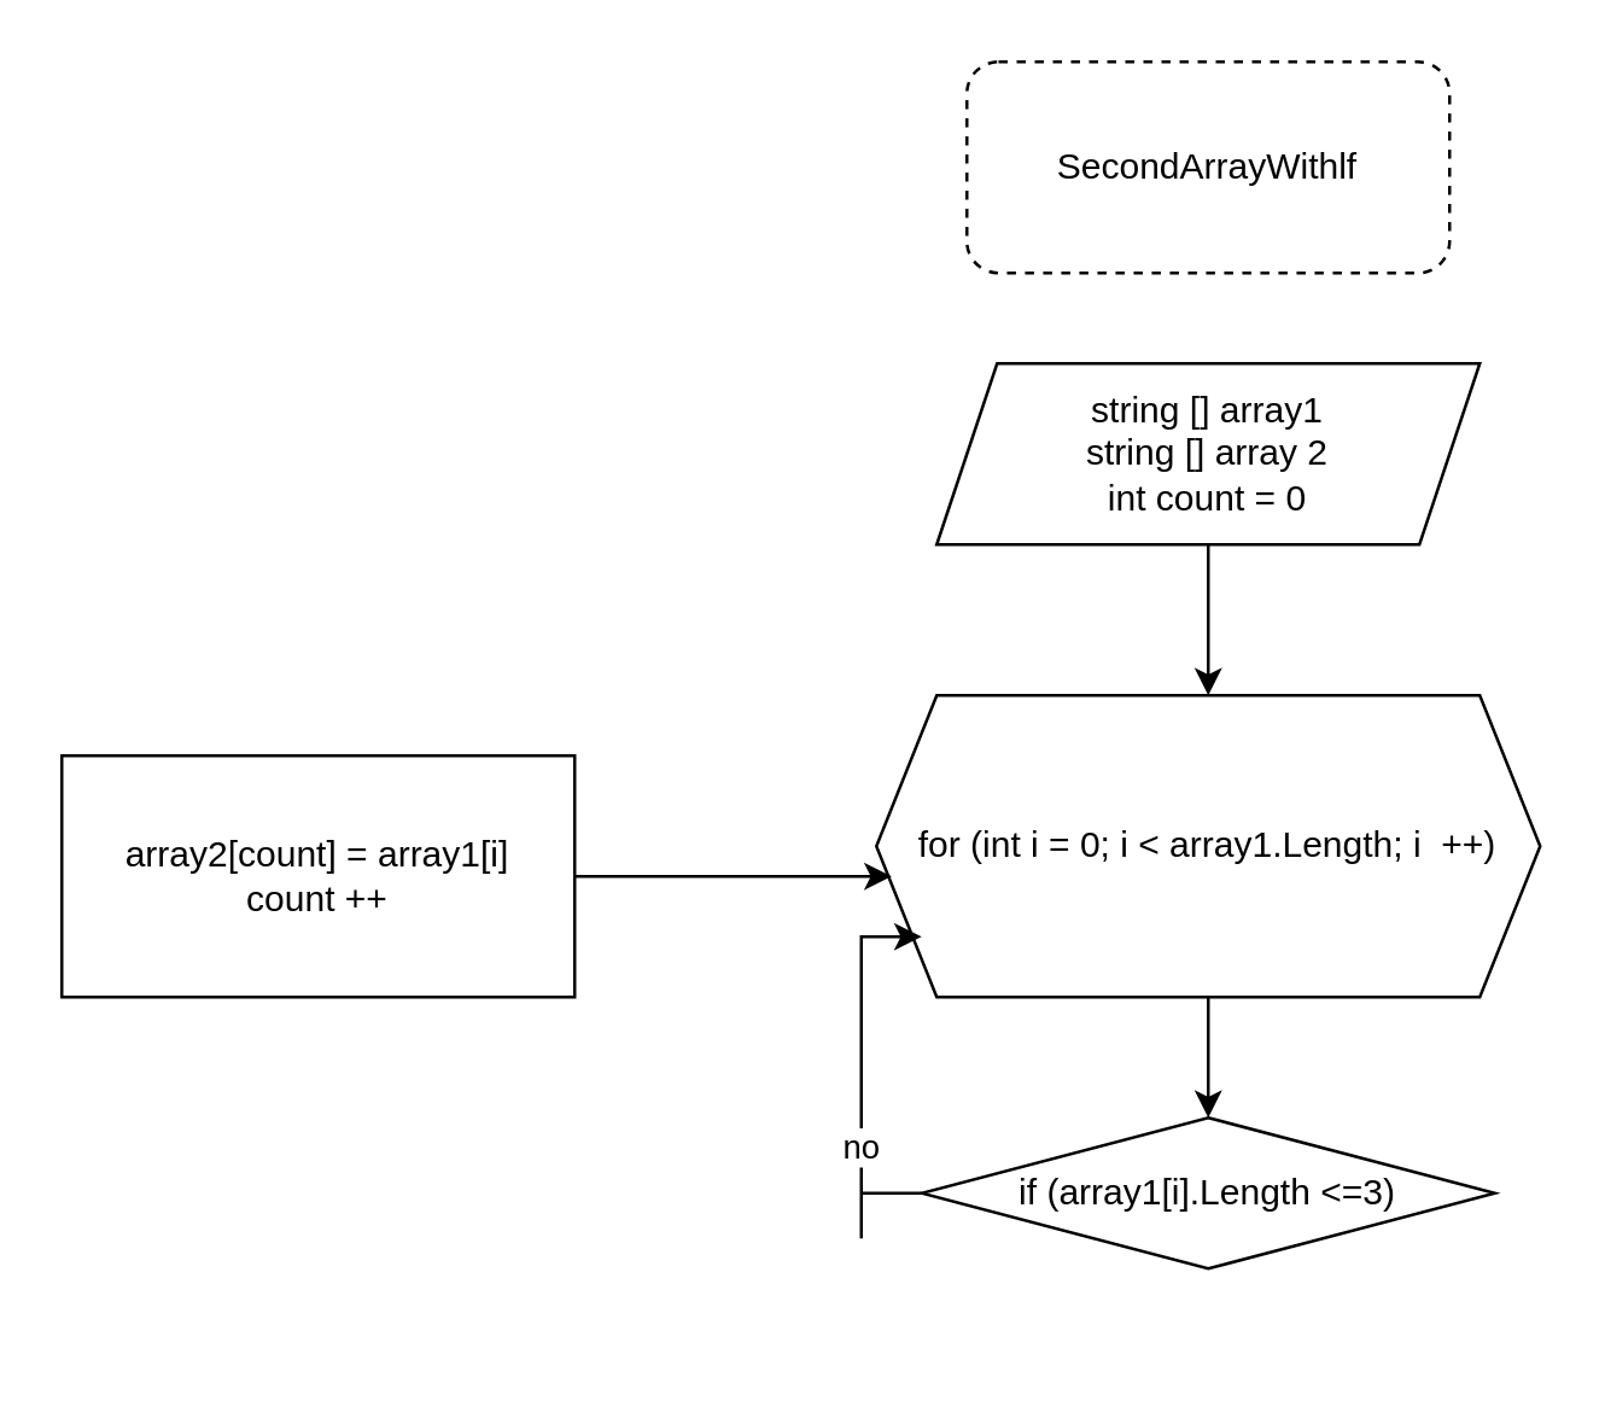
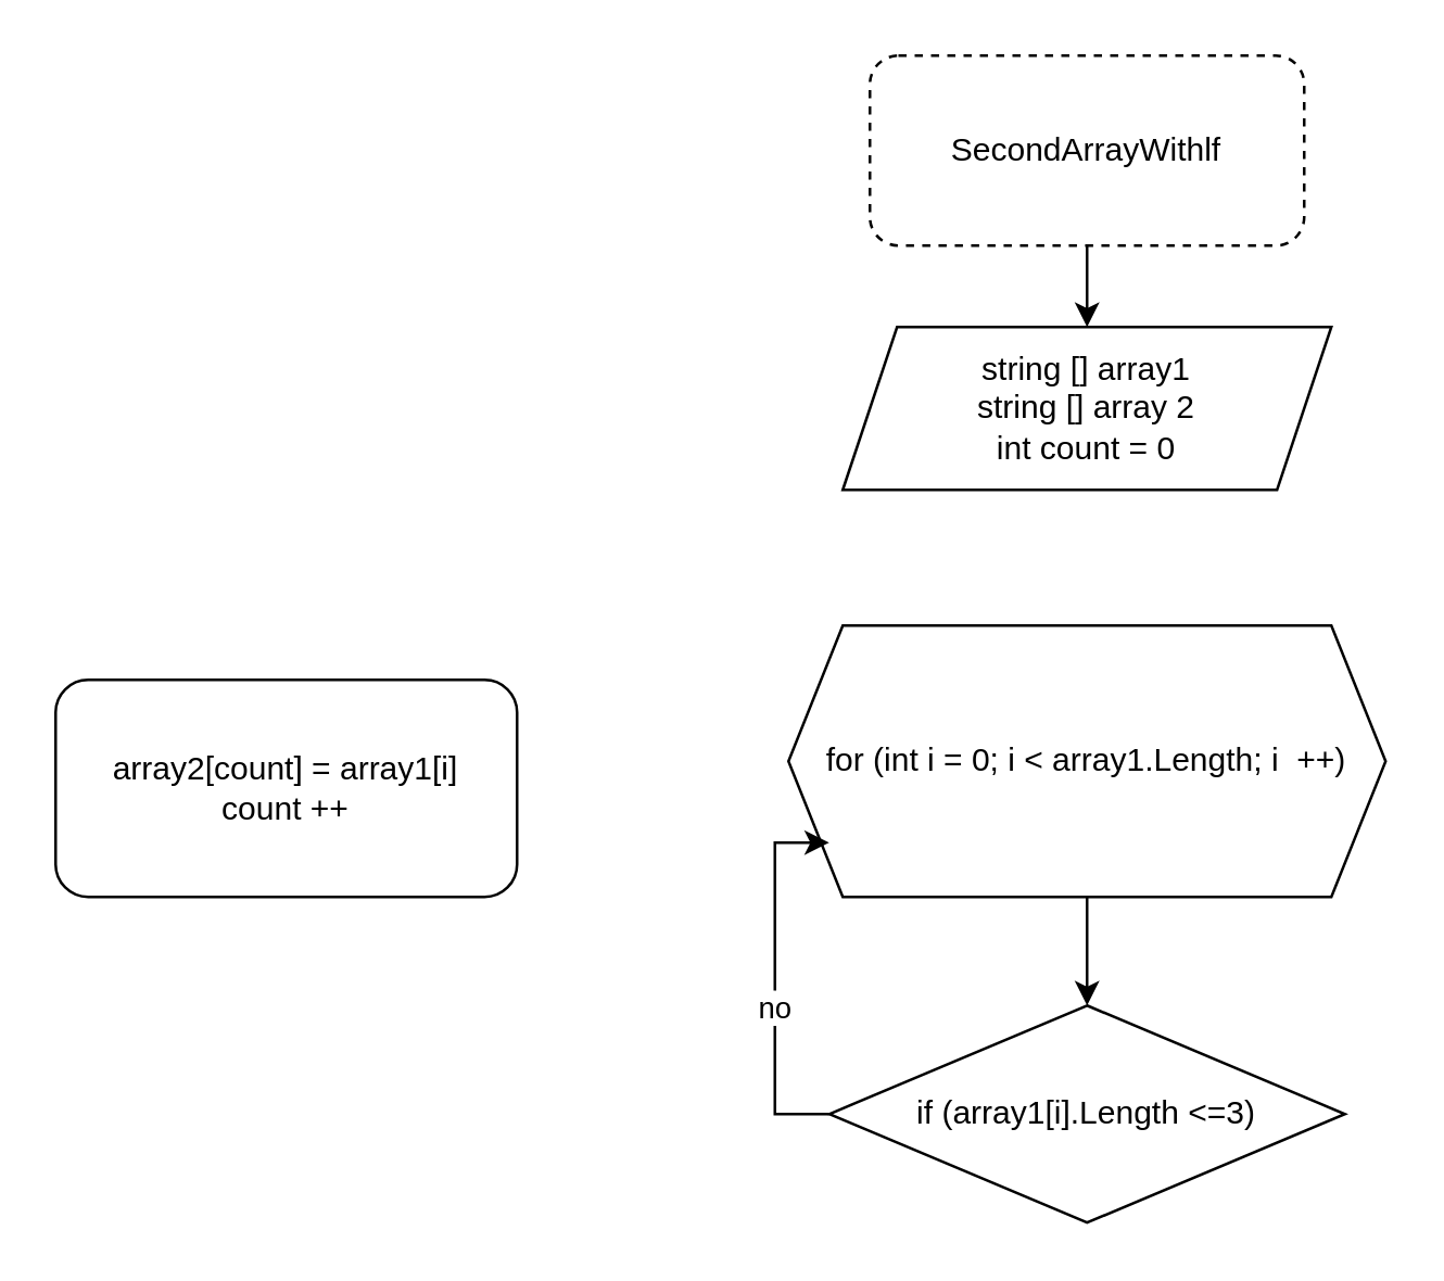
  <mxCell id="0" />
  <mxCell id="1" parent="0" />
+ <mxCell id="2" style="edgeStyle=orthogonalEdgeStyle;rounded=0;orthogonalLoop=1;jettySize=auto;html=1;exitX=0.5;exitY=1;exitDx=0;exitDy=0;entryX=0.5;entryY=0;entryDx=0;entryDy=0;" edge="1" parent="1" source="3" target="5"><mxGeometry relative="1" as="geometry"><mxPoint x="320" y="120" as="targetPoint" /></mxGeometry></mxCell>
  <mxCell id="3" value="SecondArrayWithlf" style="rounded=1;whiteSpace=wrap;html=1;dashed=1;" vertex="1" parent="1"><mxGeometry x="320" y="20" width="160" height="70" as="geometry" /></mxCell>
- <mxCell id="4" style="edgeStyle=orthogonalEdgeStyle;rounded=0;orthogonalLoop=1;jettySize=auto;html=1;exitX=0.5;exitY=1;exitDx=0;exitDy=0;entryX=0.5;entryY=0;entryDx=0;entryDy=0;" edge="1" parent="1" source="5" target="7"><mxGeometry relative="1" as="geometry"><mxPoint x="320" y="210" as="targetPoint" /></mxGeometry></mxCell>
  <mxCell id="5" value="string [] array1&lt;br&gt;string [] array 2&lt;br&gt;int count = 0" style="shape=parallelogram;perimeter=parallelogramPerimeter;whiteSpace=wrap;html=1;fixedSize=1;" vertex="1" parent="1"><mxGeometry x="310" y="120" width="180" height="60" as="geometry" /></mxCell>
  <mxCell id="6" style="edgeStyle=orthogonalEdgeStyle;rounded=0;orthogonalLoop=1;jettySize=auto;html=1;exitX=0.5;exitY=1;exitDx=0;exitDy=0;entryX=0.5;entryY=0;entryDx=0;entryDy=0;" edge="1" parent="1" source="7" target="10"><mxGeometry relative="1" as="geometry" /></mxCell>
  <mxCell id="7" value="for (int i = 0; i &amp;lt; array1.Length; i&amp;nbsp; ++)" style="shape=hexagon;perimeter=hexagonPerimeter2;whiteSpace=wrap;html=1;fixedSize=1;" vertex="1" parent="1"><mxGeometry x="290" y="230" width="220" height="100" as="geometry" /></mxCell>
  <mxCell id="8" style="edgeStyle=orthogonalEdgeStyle;rounded=0;orthogonalLoop=1;jettySize=auto;html=1;exitX=0;exitY=0.5;exitDx=0;exitDy=0;" edge="1" parent="1" source="10"><mxGeometry relative="1" as="geometry"><mxPoint x="305" y="310" as="targetPoint" /><Array as="points"><mxPoint x="285" y="410" /><mxPoint x="285" y="310" /><mxPoint x="299" y="310" /></Array></mxGeometry></mxCell>
  <mxCell id="9" value="no" style="edgeLabel;html=1;align=center;verticalAlign=middle;resizable=0;points=[];" vertex="1" connectable="0" parent="8"><mxGeometry x="-0.143" y="1" relative="1" as="geometry"><mxPoint as="offset" /></mxGeometry></mxCell>
- <mxCell id="10" value="if (array1[i].Length &amp;lt;=3)" style="rhombus;whiteSpace=wrap;html=1;" vertex="1" parent="1"><mxGeometry x="305" y="370" width="190" height="50" as="geometry" /></mxCell>
- <mxCell id="11" style="edgeStyle=orthogonalEdgeStyle;rounded=0;orthogonalLoop=1;jettySize=auto;html=1;exitX=1;exitY=0.5;exitDx=0;exitDy=0;entryX=0.023;entryY=0.6;entryDx=0;entryDy=0;entryPerimeter=0;" edge="1" parent="1" source="12" target="7"><mxGeometry relative="1" as="geometry"><mxPoint x="290" y="290" as="targetPoint" /></mxGeometry></mxCell>
- <mxCell id="12" value="array2[count] = array1[i]&lt;br&gt;count ++" style="rounded=0;whiteSpace=wrap;html=1;" vertex="1" parent="1"><mxGeometry x="20" y="250" width="170" height="80" as="geometry" /></mxCell>
+ <mxCell id="10" value="if (array1[i].Length &amp;lt;=3)" style="rhombus;whiteSpace=wrap;html=1;" vertex="1" parent="1"><mxGeometry x="305" y="370" width="190" height="80" as="geometry" /></mxCell>
+ <mxCell id="12" value="array2[count] = array1[i]&lt;br&gt;count ++" style="whiteSpace=wrap;html=1;rounded=1;" vertex="1" parent="1"><mxGeometry x="20" y="250" width="170" height="80" as="geometry" /></mxCell>
